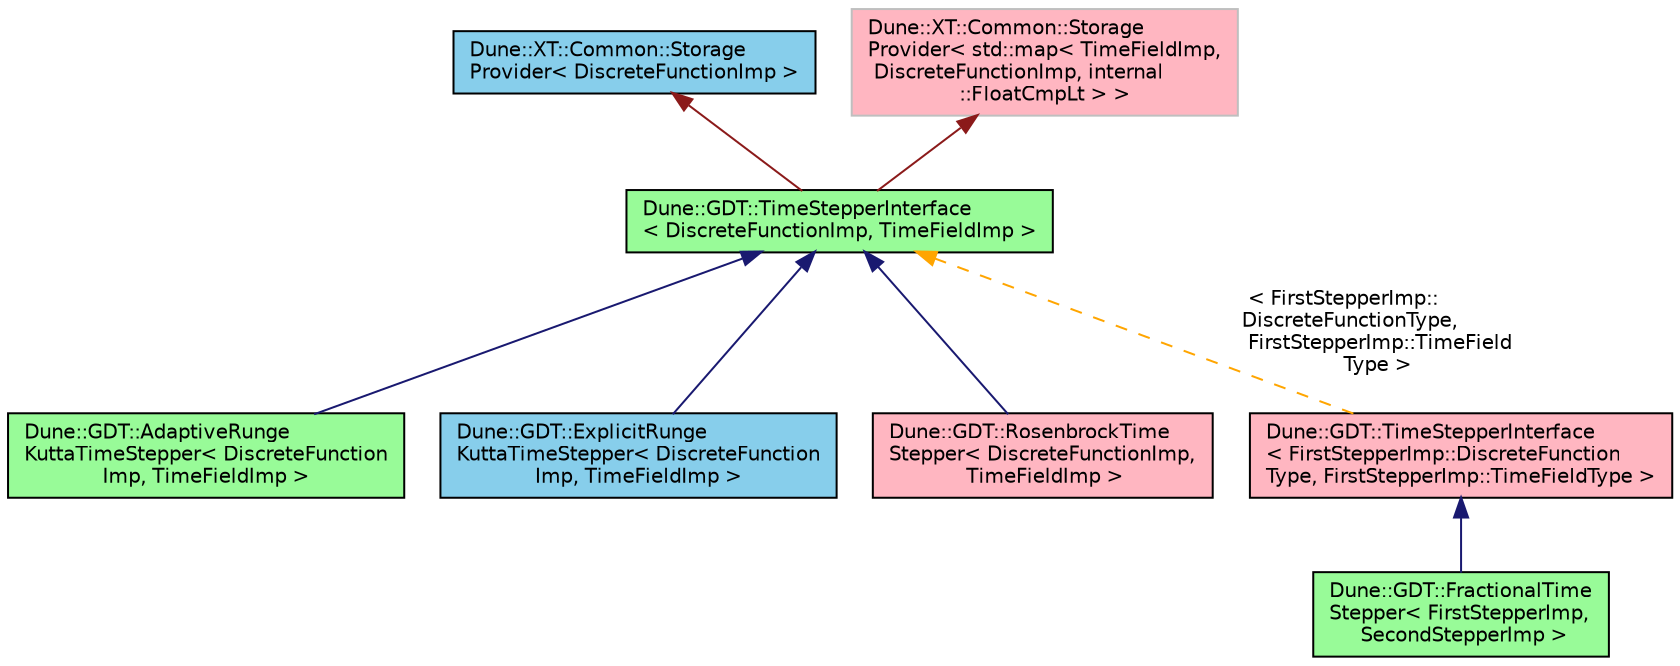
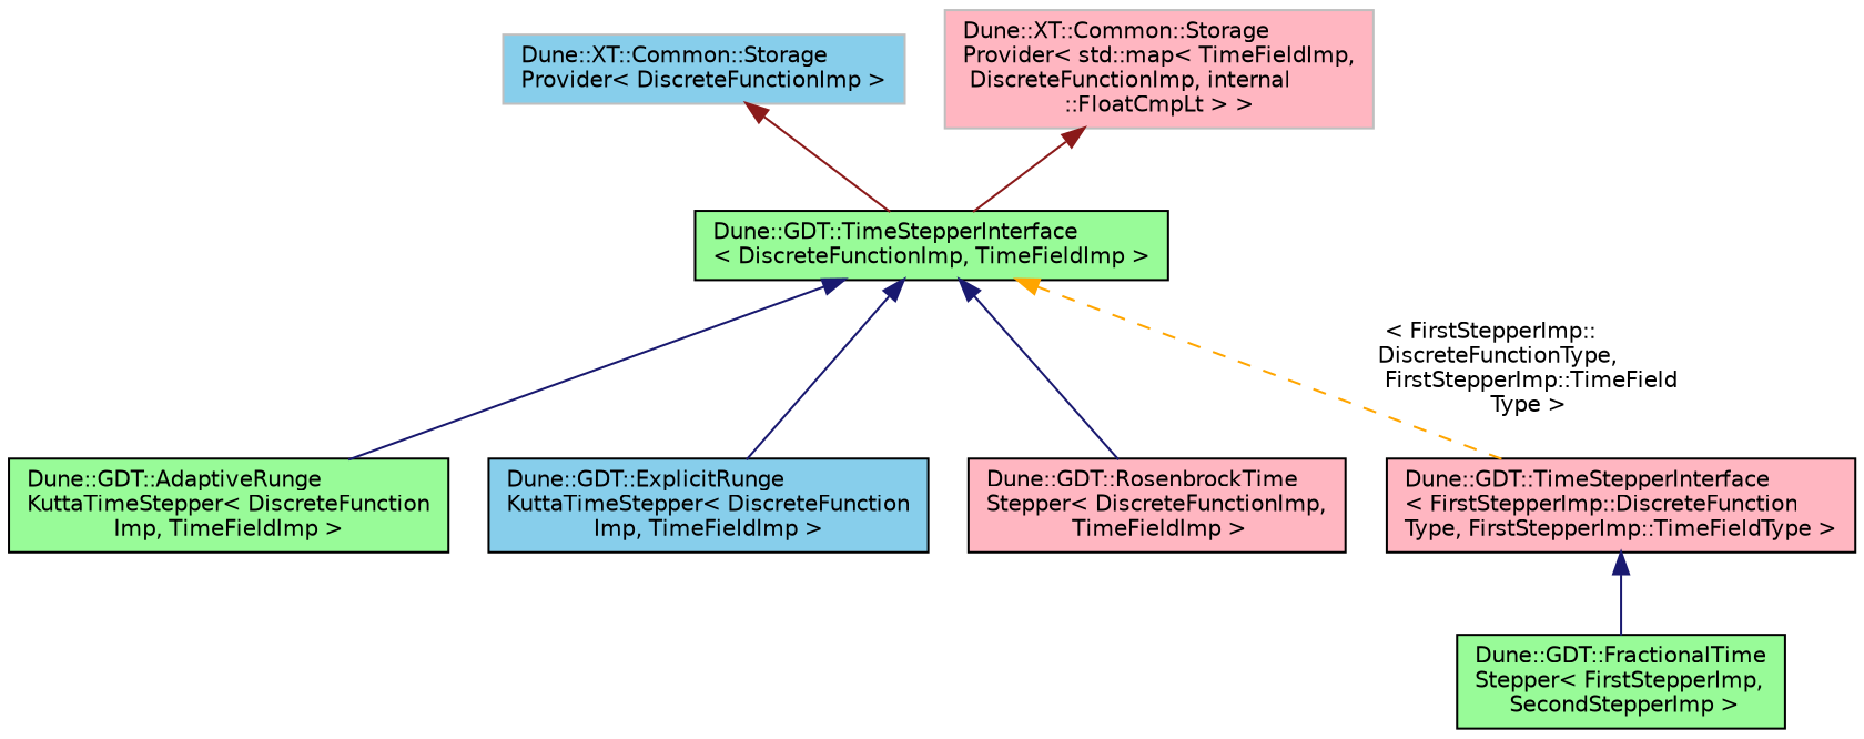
  digraph {
    rankdir=TB
    node [color=black fillcolor=palegreen fontname=Helvetica fontsize=10 shape=record style=filled]
    edge [color=midnightblue dir=back fontname=Helvetica fontsize=10 labelfontname=Helvetica labelfontsize=10 style=solid]
    n1 [fontcolor=black height=0.2 label="Dune::GDT::TimeStepperInterface\l\< DiscreteFunctionImp, TimeFieldImp \>" width=0.4]
    n2 [height=0.2 label="Dune::GDT::AdaptiveRunge\lKuttaTimeStepper\< DiscreteFunction\lImp, TimeFieldImp \>" width=0.4]
    n3 [fillcolor=skyblue height=0.2 label="Dune::GDT::ExplicitRunge\lKuttaTimeStepper\< DiscreteFunction\lImp, TimeFieldImp \>" width=0.4]
    n4 [fillcolor=lightpink height=0.2 label="Dune::GDT::RosenbrockTime\lStepper\< DiscreteFunctionImp,\l TimeFieldImp \>" width=0.4]
    n5 [fillcolor=lightpink height=0.2 label="Dune::GDT::TimeStepperInterface\l\< FirstStepperImp::DiscreteFunction\lType, FirstStepperImp::TimeFieldType \>" width=0.4]
-   n6 [fillcolor=skyblue height=0.2 label="Dune::XT::Common::Storage\lProvider\< DiscreteFunctionImp \>" width=0.4]
+   n6 [color=grey75 fillcolor=skyblue height=0.2 label="Dune::XT::Common::Storage\lProvider\< DiscreteFunctionImp \>" width=0.4]
    n7 [color=grey75 fillcolor=lightpink height=0.2 label="Dune::XT::Common::Storage\lProvider\< std::map\< TimeFieldImp,\l DiscreteFunctionImp, internal\l::FloatCmpLt \> \>" width=0.4]
    n8 [height=0.2 label="Dune::GDT::FractionalTime\lStepper\< FirstStepperImp,\l SecondStepperImp \>" width=0.4]
    n1 -> n2
    n1 -> n3
    n1 -> n4
    n1 -> n5 [color=orange label=" \< FirstStepperImp::\lDiscreteFunctionType,\l FirstStepperImp::TimeField\lType \>" style=dashed]
    n5 -> n8
    n6 -> n1 [color=firebrick4]
    n7 -> n1 [color=firebrick4]
  }
